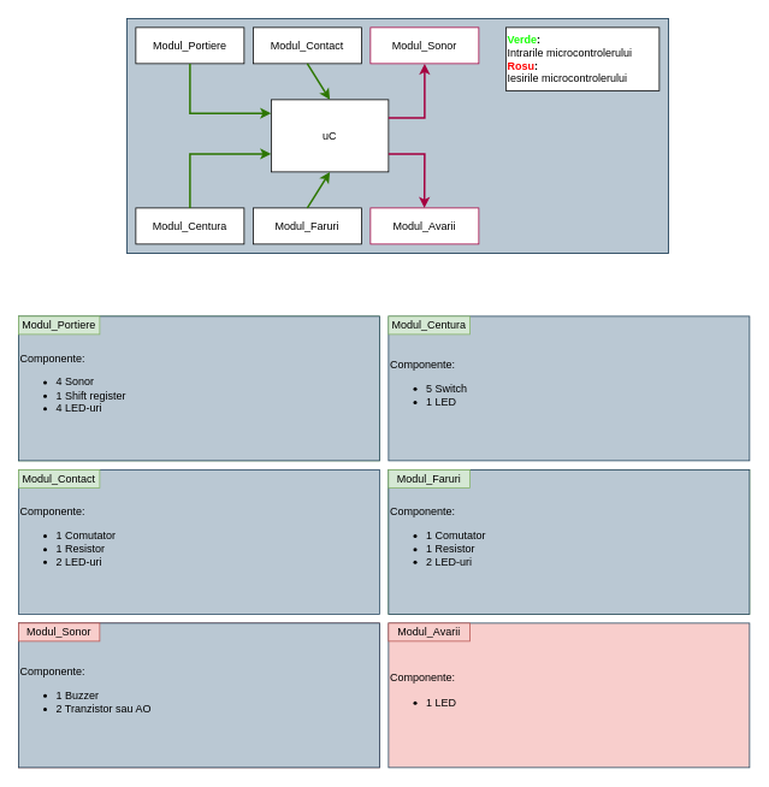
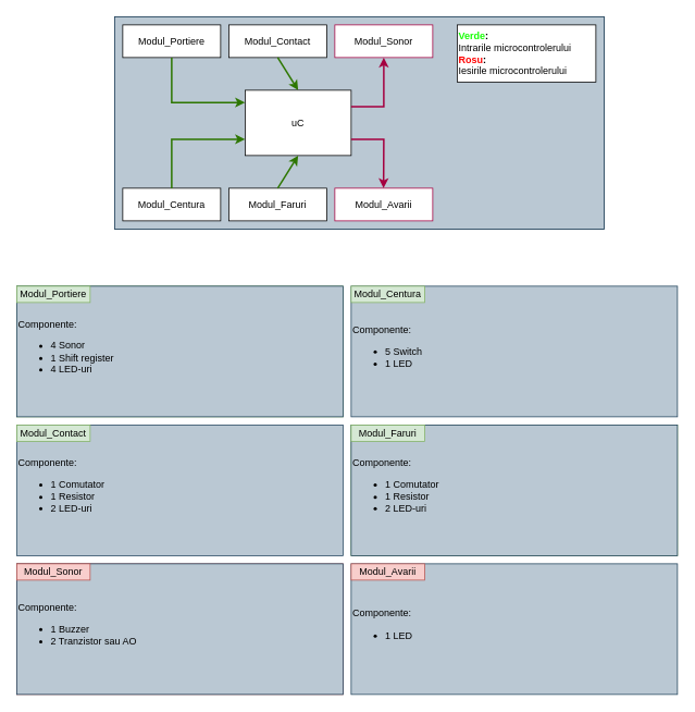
  <mxCell id="0" />
  <mxCell id="1" parent="0" />
  <mxCell id="2" value="" style="group;fillColor=#d5e8d4;strokeColor=#82b366;" vertex="1" connectable="0" parent="1"><mxGeometry x="20" y="350" width="400" height="160" as="geometry" /></mxCell>
  <mxCell id="3" value="Componente:&lt;div&gt;&lt;ul&gt;&lt;li&gt;4 Sonor&lt;/li&gt;&lt;li&gt;1 Shift register&lt;/li&gt;&lt;li&gt;4 LED-uri&lt;/li&gt;&lt;/ul&gt;&lt;/div&gt;" style="rounded=0;whiteSpace=wrap;html=1;align=left;fillColor=#bac8d3;strokeColor=#23445d;" vertex="1" parent="2"><mxGeometry width="400" height="160" as="geometry" /></mxCell>
  <mxCell id="4" value="Modul_Portiere" style="rounded=0;whiteSpace=wrap;html=1;fillColor=#d5e8d4;strokeColor=#82b366;" vertex="1" parent="2"><mxGeometry width="90" height="20" as="geometry" /></mxCell>
  <mxCell id="5" value="" style="group" vertex="1" connectable="0" parent="1"><mxGeometry x="20" y="520" width="400" height="160" as="geometry" /></mxCell>
  <mxCell id="6" value="Componente:&lt;div&gt;&lt;ul&gt;&lt;li&gt;1 Comutator&lt;/li&gt;&lt;li&gt;1 Resistor&lt;/li&gt;&lt;li&gt;2 LED-uri&lt;/li&gt;&lt;/ul&gt;&lt;/div&gt;" style="rounded=0;whiteSpace=wrap;html=1;align=left;fillColor=#bac8d3;strokeColor=#23445d;" vertex="1" parent="5"><mxGeometry width="400" height="160" as="geometry" /></mxCell>
  <mxCell id="7" value="Modul_Contact" style="rounded=0;whiteSpace=wrap;html=1;fillColor=#d5e8d4;strokeColor=#82b366;" vertex="1" parent="5"><mxGeometry width="90" height="20" as="geometry" /></mxCell>
  <mxCell id="8" value="" style="group;fillColor=#f8cecc;strokeColor=#b85450;" vertex="1" connectable="0" parent="1"><mxGeometry x="20" y="690" width="400" height="160" as="geometry" /></mxCell>
  <mxCell id="9" value="Componente:&lt;div&gt;&lt;ul&gt;&lt;li&gt;1 Buzzer&lt;/li&gt;&lt;li&gt;2 Tranzistor sau AO&lt;/li&gt;&lt;/ul&gt;&lt;/div&gt;" style="rounded=0;whiteSpace=wrap;html=1;align=left;fillColor=#bac8d3;strokeColor=#23445d;" vertex="1" parent="8"><mxGeometry width="400" height="160" as="geometry" /></mxCell>
  <mxCell id="10" value="Modul_Sonor" style="rounded=0;whiteSpace=wrap;html=1;fillColor=#f8cecc;strokeColor=#b85450;" vertex="1" parent="8"><mxGeometry width="90" height="20" as="geometry" /></mxCell>
  <mxCell id="11" value="" style="group;fillColor=#647687;fontColor=#ffffff;strokeColor=#314354;" vertex="1" connectable="0" parent="1"><mxGeometry x="140" y="20" width="600" height="260" as="geometry" /></mxCell>
  <mxCell id="12" value="" style="rounded=0;whiteSpace=wrap;html=1;fillColor=#bac8d3;strokeColor=#23445d;" vertex="1" parent="11"><mxGeometry width="600" height="260" as="geometry" /></mxCell>
  <mxCell id="13" value="uC" style="whiteSpace=wrap;html=1;aspect=fixed;" vertex="1" parent="11"><mxGeometry x="160" y="90" width="130" height="80" as="geometry" /></mxCell>
  <mxCell id="14" value="Modul_Avarii" style="rounded=0;whiteSpace=wrap;html=1;strokeColor=#a50040;" vertex="1" parent="11"><mxGeometry x="270" y="210" width="120" height="40" as="geometry" /></mxCell>
  <mxCell id="15" value="Modul_Centura" style="rounded=0;whiteSpace=wrap;html=1;" vertex="1" parent="11"><mxGeometry x="10" y="210" width="120" height="40" as="geometry" /></mxCell>
  <mxCell id="16" value="Modul_Faruri" style="rounded=0;whiteSpace=wrap;html=1;" vertex="1" parent="11"><mxGeometry x="140" y="210" width="120" height="40" as="geometry" /></mxCell>
  <mxCell id="17" value="Modul_Portiere" style="rounded=0;whiteSpace=wrap;html=1;" vertex="1" parent="11"><mxGeometry x="10" y="10" width="120" height="40" as="geometry" /></mxCell>
  <mxCell id="18" value="Modul_Contact" style="rounded=0;whiteSpace=wrap;html=1;" vertex="1" parent="11"><mxGeometry x="140" y="10" width="120" height="40" as="geometry" /></mxCell>
  <mxCell id="19" value="Modul_Sonor" style="rounded=0;whiteSpace=wrap;html=1;strokeColor=#a50040;" vertex="1" parent="11"><mxGeometry x="270" y="10" width="120" height="40" as="geometry" /></mxCell>
  <mxCell id="20" value="" style="endArrow=classic;html=1;rounded=0;exitX=0.5;exitY=1;exitDx=0;exitDy=0;fillColor=#60a917;strokeColor=#2D7600;strokeWidth=2;" edge="1" parent="11" source="17"><mxGeometry width="50" height="50" relative="1" as="geometry"><mxPoint x="110" y="155" as="sourcePoint" /><mxPoint x="160" y="105" as="targetPoint" /><Array as="points"><mxPoint x="70" y="105" /></Array></mxGeometry></mxCell>
  <mxCell id="21" value="" style="endArrow=classic;html=1;rounded=0;exitX=0.5;exitY=1;exitDx=0;exitDy=0;entryX=0.5;entryY=0;entryDx=0;entryDy=0;fillColor=#60a917;strokeColor=#2D7600;strokeWidth=2;" edge="1" parent="11" source="18" target="13"><mxGeometry width="50" height="50" relative="1" as="geometry"><mxPoint x="180" y="150" as="sourcePoint" /><mxPoint x="230" y="100" as="targetPoint" /></mxGeometry></mxCell>
  <mxCell id="22" value="" style="endArrow=classic;html=1;rounded=0;exitX=1;exitY=0.25;exitDx=0;exitDy=0;entryX=0.5;entryY=1;entryDx=0;entryDy=0;strokeWidth=2;fillColor=#d80073;strokeColor=#A50040;" edge="1" parent="11" source="13" target="19"><mxGeometry width="50" height="50" relative="1" as="geometry"><mxPoint x="250" y="140" as="sourcePoint" /><mxPoint x="300" y="90" as="targetPoint" /><Array as="points"><mxPoint x="330" y="110" /></Array></mxGeometry></mxCell>
  <mxCell id="23" value="" style="endArrow=classic;html=1;rounded=0;exitX=0.5;exitY=0;exitDx=0;exitDy=0;entryX=0;entryY=0.75;entryDx=0;entryDy=0;strokeWidth=2;fillColor=#60a917;strokeColor=#2D7600;" edge="1" parent="11" source="15" target="13"><mxGeometry width="50" height="50" relative="1" as="geometry"><mxPoint x="80" y="200" as="sourcePoint" /><mxPoint x="130" y="150" as="targetPoint" /><Array as="points"><mxPoint x="70" y="150" /></Array></mxGeometry></mxCell>
  <mxCell id="24" value="" style="endArrow=classic;html=1;rounded=0;exitX=1;exitY=0.75;exitDx=0;exitDy=0;entryX=0.5;entryY=0;entryDx=0;entryDy=0;strokeWidth=2;fillColor=#d80073;strokeColor=#A50040;" edge="1" parent="11" source="13"><mxGeometry width="50" height="50" relative="1" as="geometry"><mxPoint x="329.71" y="170" as="sourcePoint" /><mxPoint x="329.71" y="210" as="targetPoint" /><Array as="points"><mxPoint x="330" y="150" /></Array></mxGeometry></mxCell>
  <mxCell id="25" value="" style="endArrow=classic;html=1;rounded=0;exitX=0.5;exitY=0;exitDx=0;exitDy=0;entryX=0.5;entryY=1;entryDx=0;entryDy=0;fillColor=#60a917;strokeColor=#2D7600;strokeWidth=2;" edge="1" parent="11" source="16" target="13"><mxGeometry width="50" height="50" relative="1" as="geometry"><mxPoint x="170" y="150" as="sourcePoint" /><mxPoint x="220" y="100" as="targetPoint" /></mxGeometry></mxCell>
  <mxCell id="26" value="&lt;b&gt;&lt;font color=&quot;#16ff05&quot;&gt;Verde&lt;/font&gt;:&amp;nbsp;&lt;/b&gt;&lt;div&gt;Intrarile microcontrolerului&lt;/div&gt;&lt;div&gt;&lt;b&gt;&lt;font color=&quot;#ff0000&quot;&gt;Rosu&lt;/font&gt;:&lt;/b&gt;&lt;/div&gt;&lt;div&gt;Iesirile microcontrolerului&lt;/div&gt;" style="rounded=0;whiteSpace=wrap;html=1;align=left;" vertex="1" parent="11"><mxGeometry x="420" y="10" width="170" height="70" as="geometry" /></mxCell>
  <mxCell id="27" value="" style="group" vertex="1" connectable="0" parent="1"><mxGeometry x="430" y="350" width="400" height="160" as="geometry" /></mxCell>
  <mxCell id="28" value="Componente:&lt;div&gt;&lt;ul&gt;&lt;li&gt;5 Switch&lt;/li&gt;&lt;li&gt;1 LED&lt;/li&gt;&lt;/ul&gt;&lt;/div&gt;" style="rounded=0;whiteSpace=wrap;html=1;align=left;fillColor=#bac8d3;strokeColor=#23445d;" vertex="1" parent="27"><mxGeometry width="400" height="160" as="geometry" /></mxCell>
  <mxCell id="29" value="Modul_Centura" style="rounded=0;whiteSpace=wrap;html=1;fillColor=#d5e8d4;strokeColor=#82b366;" vertex="1" parent="27"><mxGeometry width="90" height="20" as="geometry" /></mxCell>
  <mxCell id="30" value="" style="group;fillColor=#d5e8d4;strokeColor=#82b366;" vertex="1" connectable="0" parent="1"><mxGeometry x="430" y="520" width="400" height="160" as="geometry" /></mxCell>
  <mxCell id="31" value="Componente:&lt;div&gt;&lt;ul&gt;&lt;li&gt;1 Comutator&lt;/li&gt;&lt;li&gt;1 Resistor&lt;/li&gt;&lt;li&gt;2 LED-uri&lt;/li&gt;&lt;/ul&gt;&lt;/div&gt;" style="rounded=0;whiteSpace=wrap;html=1;align=left;fillColor=#bac8d3;strokeColor=#23445d;" vertex="1" parent="30"><mxGeometry width="400" height="160" as="geometry" /></mxCell>
  <mxCell id="32" value="Modul_Faruri" style="rounded=0;whiteSpace=wrap;html=1;fillColor=#d5e8d4;strokeColor=#82b366;" vertex="1" parent="30"><mxGeometry width="90" height="20" as="geometry" /></mxCell>
  <mxCell id="33" value="" style="group" vertex="1" connectable="0" parent="1"><mxGeometry x="430" y="690" width="400" height="160" as="geometry" /></mxCell>
- <mxCell id="34" value="Componente:&lt;div&gt;&lt;ul&gt;&lt;li&gt;&lt;span style=&quot;background-color: initial;&quot;&gt;1 LED&lt;/span&gt;&lt;br&gt;&lt;/li&gt;&lt;/ul&gt;&lt;/div&gt;" style="rounded=0;whiteSpace=wrap;html=1;align=left;fillColor=#f8cecc;strokeColor=#23445d;" vertex="1" parent="33"><mxGeometry width="400" height="160" as="geometry" /></mxCell>
+ <mxCell id="34" value="Componente:&lt;div&gt;&lt;ul&gt;&lt;li&gt;&lt;span style=&quot;background-color: initial;&quot;&gt;1 LED&lt;/span&gt;&lt;br&gt;&lt;/li&gt;&lt;/ul&gt;&lt;/div&gt;" style="rounded=0;whiteSpace=wrap;html=1;align=left;fillColor=#bac8d3;strokeColor=#23445d;" vertex="1" parent="33"><mxGeometry width="400" height="160" as="geometry" /></mxCell>
  <mxCell id="35" value="Modul_Avarii" style="rounded=0;whiteSpace=wrap;html=1;fillColor=#f8cecc;strokeColor=#b85450;" vertex="1" parent="33"><mxGeometry width="90" height="20" as="geometry" /></mxCell>
